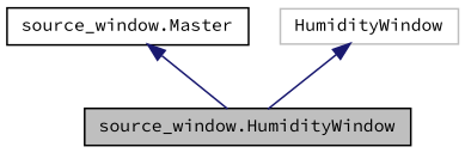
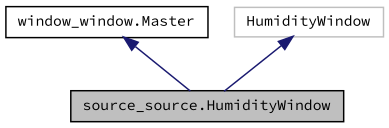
  digraph {
    fontname="Source Code Pro"
    node [color=black fillcolor=white fontname="Source Code Pro" fontsize=10 shape=record style=filled]
    edge [color=midnightblue dir=back fontname="Source Code Pro" fontsize=10 labelfontname=Helvetica labelfontsize=10 style=solid]
-   n1 [fillcolor=grey75 fontcolor=black height=0.2 label="source_window.HumidityWindow" width=0.4]
-   n2 [height=0.2 label="source_window.Master" width=0.4]
+   n1 [fillcolor=grey75 fontcolor=black height=0.2 label="source_source.HumidityWindow" width=0.4]
+   n2 [height=0.2 label="window_window.Master" width=0.4]
    n3 [color=grey75 height=0.2 label=HumidityWindow width=0.4]
    n2 -> n1
    n3 -> n1
  }
